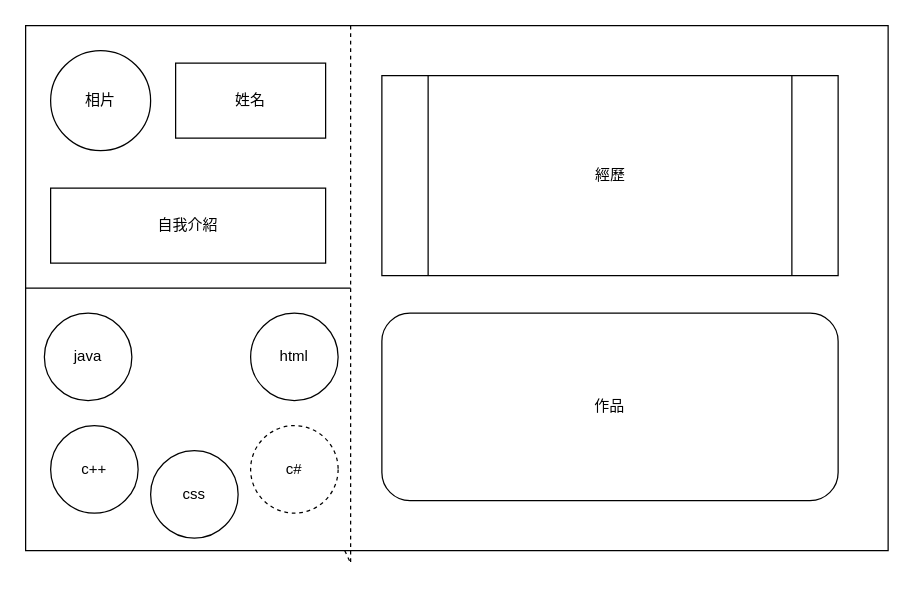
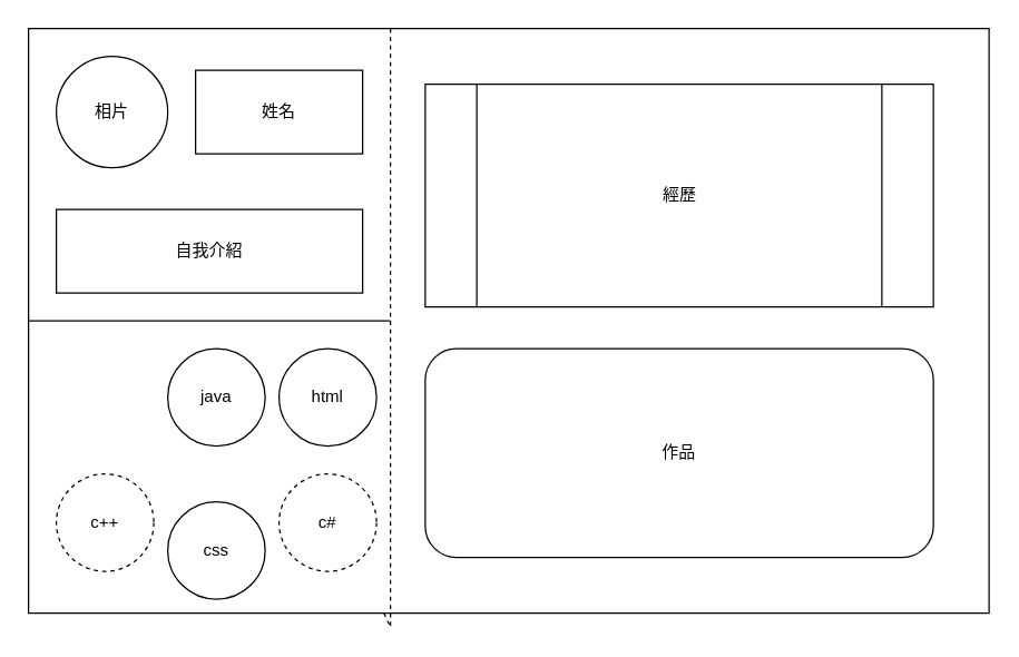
  <mxCell id="0" />
  <mxCell id="1" parent="0" />
  <mxCell id="2" value="" style="rounded=0;whiteSpace=wrap;html=1;" vertex="1" parent="1"><mxGeometry x="20" y="20" width="690" height="420" as="geometry" /></mxCell>
  <mxCell id="3" value="" style="endArrow=none;html=1;rounded=0;" edge="1" parent="1" target="2"><mxGeometry width="50" height="50" relative="1" as="geometry"><mxPoint x="20" y="230" as="sourcePoint" /><mxPoint x="70" y="180" as="targetPoint" /></mxGeometry></mxCell>
  <mxCell id="4" value="" style="endArrow=none;html=1;rounded=0;" edge="1" parent="1" target="2"><mxGeometry width="50" height="50" relative="1" as="geometry"><mxPoint x="20" y="230" as="sourcePoint" /><mxPoint x="70" y="180" as="targetPoint" /><Array as="points"><mxPoint x="280" y="230" /><mxPoint x="60" y="230" /></Array></mxGeometry></mxCell>
  <mxCell id="5" value="" style="endArrow=none;dashed=1;html=1;rounded=0;exitX=0.37;exitY=1;exitDx=0;exitDy=0;exitPerimeter=0;" edge="1" parent="1" source="2"><mxGeometry width="50" height="50" relative="1" as="geometry"><mxPoint x="230" y="70" as="sourcePoint" /><mxPoint x="280" y="20" as="targetPoint" /><Array as="points"><mxPoint x="280" y="450" /></Array></mxGeometry></mxCell>
- <mxCell id="6" value="java" style="ellipse;whiteSpace=wrap;html=1;aspect=fixed;" vertex="1" parent="1"><mxGeometry x="35" y="250" width="70" height="70" as="geometry" /></mxCell>
+ <mxCell id="6" value="java" style="ellipse;whiteSpace=wrap;html=1;aspect=fixed;" vertex="1" parent="1"><mxGeometry x="120" y="250" width="70" height="70" as="geometry" /></mxCell>
  <mxCell id="7" value="html" style="ellipse;whiteSpace=wrap;html=1;aspect=fixed;" vertex="1" parent="1"><mxGeometry x="200" y="250" width="70" height="70" as="geometry" /></mxCell>
  <mxCell id="8" value="css" style="ellipse;whiteSpace=wrap;html=1;aspect=fixed;" vertex="1" parent="1"><mxGeometry x="120" y="360" width="70" height="70" as="geometry" /></mxCell>
- <mxCell id="9" value="c++" style="ellipse;whiteSpace=wrap;html=1;aspect=fixed;" vertex="1" parent="1"><mxGeometry x="40" y="340" width="70" height="70" as="geometry" /></mxCell>
+ <mxCell id="9" value="c++" style="ellipse;whiteSpace=wrap;html=1;aspect=fixed;dashed=1;" vertex="1" parent="1"><mxGeometry x="40" y="340" width="70" height="70" as="geometry" /></mxCell>
  <mxCell id="10" value="c#" style="ellipse;whiteSpace=wrap;html=1;aspect=fixed;dashed=1;" vertex="1" parent="1"><mxGeometry x="200" y="340" width="70" height="70" as="geometry" /></mxCell>
  <mxCell id="11" value="自我介紹" style="rounded=0;whiteSpace=wrap;html=1;" vertex="1" parent="1"><mxGeometry x="40" y="150" width="220" height="60" as="geometry" /></mxCell>
  <mxCell id="12" value="相片" style="ellipse;whiteSpace=wrap;html=1;aspect=fixed;" vertex="1" parent="1"><mxGeometry x="40" y="40" width="80" height="80" as="geometry" /></mxCell>
  <mxCell id="13" value="姓名" style="rounded=0;whiteSpace=wrap;html=1;" vertex="1" parent="1"><mxGeometry x="140" y="50" width="120" height="60" as="geometry" /></mxCell>
  <mxCell id="14" value="經歷" style="shape=process;whiteSpace=wrap;html=1;backgroundOutline=1;" vertex="1" parent="1"><mxGeometry x="305" y="60" width="365" height="160" as="geometry" /></mxCell>
  <mxCell id="15" value="作品" style="rounded=1;whiteSpace=wrap;html=1;" vertex="1" parent="1"><mxGeometry x="305" y="250" width="365" height="150" as="geometry" /></mxCell>
